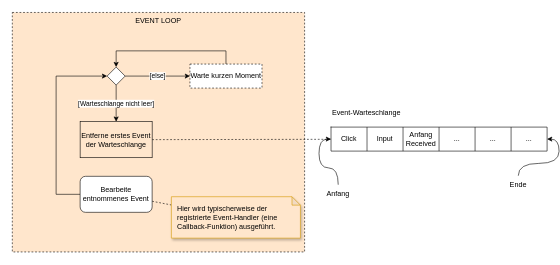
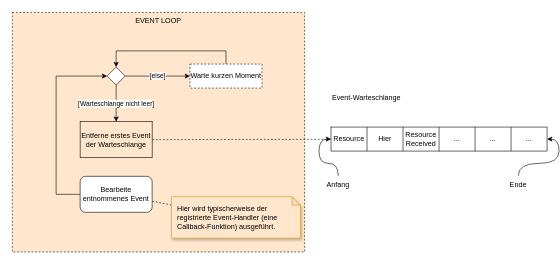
  <mxCell id="0" />
  <mxCell id="1" parent="0" />
  <mxCell id="2" value="EVENT LOOP" style="rounded=0;whiteSpace=wrap;html=1;dashed=1;verticalAlign=top;fillColor=#ffe6cc;" vertex="1" parent="1"><mxGeometry x="20" y="20" width="487" height="399" as="geometry" /></mxCell>
  <mxCell id="3" value="" style="shape=table;startSize=0;container=1;collapsible=0;childLayout=tableLayout;" vertex="1" parent="1"><mxGeometry x="551" y="211" width="360" height="40" as="geometry" /></mxCell>
  <mxCell id="4" value="" style="shape=tableRow;horizontal=0;startSize=0;swimlaneHead=0;swimlaneBody=0;strokeColor=inherit;top=0;left=0;bottom=0;right=0;collapsible=0;dropTarget=0;fillColor=none;points=[[0,0.5],[1,0.5]];portConstraint=eastwest;" vertex="1" parent="3"><mxGeometry width="360" height="40" as="geometry" /></mxCell>
- <mxCell id="5" value="Click" style="shape=partialRectangle;html=1;whiteSpace=wrap;connectable=0;strokeColor=inherit;overflow=hidden;fillColor=none;top=0;left=0;bottom=0;right=0;pointerEvents=1;" vertex="1" parent="4"><mxGeometry width="60" height="40" as="geometry"><mxRectangle width="60" height="40" as="alternateBounds" /></mxGeometry></mxCell>
- <mxCell id="6" value="Input" style="shape=partialRectangle;html=1;whiteSpace=wrap;connectable=0;strokeColor=inherit;overflow=hidden;fillColor=none;top=0;left=0;bottom=0;right=0;pointerEvents=1;" vertex="1" parent="4"><mxGeometry x="60" width="60" height="40" as="geometry"><mxRectangle width="60" height="40" as="alternateBounds" /></mxGeometry></mxCell>
- <mxCell id="7" value="Anfang Received" style="shape=partialRectangle;html=1;whiteSpace=wrap;connectable=0;strokeColor=inherit;overflow=hidden;fillColor=none;top=0;left=0;bottom=0;right=0;pointerEvents=1;" vertex="1" parent="4"><mxGeometry x="120" width="60" height="40" as="geometry"><mxRectangle width="60" height="40" as="alternateBounds" /></mxGeometry></mxCell>
+ <mxCell id="5" value="Resource" style="shape=partialRectangle;html=1;whiteSpace=wrap;connectable=0;strokeColor=inherit;overflow=hidden;fillColor=none;top=0;left=0;bottom=0;right=0;pointerEvents=1;" vertex="1" parent="4"><mxGeometry width="60" height="40" as="geometry"><mxRectangle width="60" height="40" as="alternateBounds" /></mxGeometry></mxCell>
+ <mxCell id="6" value="Hier" style="shape=partialRectangle;html=1;whiteSpace=wrap;connectable=0;strokeColor=inherit;overflow=hidden;fillColor=none;top=0;left=0;bottom=0;right=0;pointerEvents=1;" vertex="1" parent="4"><mxGeometry x="60" width="60" height="40" as="geometry"><mxRectangle width="60" height="40" as="alternateBounds" /></mxGeometry></mxCell>
+ <mxCell id="7" value="Resource Received" style="shape=partialRectangle;html=1;whiteSpace=wrap;connectable=0;strokeColor=inherit;overflow=hidden;fillColor=none;top=0;left=0;bottom=0;right=0;pointerEvents=1;" vertex="1" parent="4"><mxGeometry x="120" width="60" height="40" as="geometry"><mxRectangle width="60" height="40" as="alternateBounds" /></mxGeometry></mxCell>
  <mxCell id="8" value="..." style="shape=partialRectangle;html=1;whiteSpace=wrap;connectable=0;strokeColor=inherit;overflow=hidden;fillColor=none;top=0;left=0;bottom=0;right=0;pointerEvents=1;" vertex="1" parent="4"><mxGeometry x="180" width="60" height="40" as="geometry"><mxRectangle width="60" height="40" as="alternateBounds" /></mxGeometry></mxCell>
  <mxCell id="9" value="..." style="shape=partialRectangle;html=1;whiteSpace=wrap;connectable=0;strokeColor=inherit;overflow=hidden;fillColor=none;top=0;left=0;bottom=0;right=0;pointerEvents=1;" vertex="1" parent="4"><mxGeometry x="240" width="60" height="40" as="geometry"><mxRectangle width="60" height="40" as="alternateBounds" /></mxGeometry></mxCell>
  <mxCell id="10" value="..." style="shape=partialRectangle;html=1;whiteSpace=wrap;connectable=0;strokeColor=inherit;overflow=hidden;fillColor=none;top=0;left=0;bottom=0;right=0;pointerEvents=1;" vertex="1" parent="4"><mxGeometry x="300" width="60" height="40" as="geometry"><mxRectangle width="60" height="40" as="alternateBounds" /></mxGeometry></mxCell>
- <mxCell id="11" value="Event-Warteschlange" style="text;html=1;align=left;verticalAlign=middle;whiteSpace=wrap;rounded=0;" vertex="1" parent="1"><mxGeometry x="551" y="172" width="176" height="30" as="geometry" /></mxCell>
+ <mxCell id="11" value="Event-Warteschlange" style="text;html=1;align=left;verticalAlign=middle;whiteSpace=wrap;rounded=0;" vertex="1" parent="1"><mxGeometry x="551" y="147" width="176" height="30" as="geometry" /></mxCell>
  <mxCell id="12" value="[Warteschlange nicht leer]" style="edgeStyle=orthogonalEdgeStyle;rounded=0;orthogonalLoop=1;jettySize=auto;html=1;" edge="1" parent="1" source="14" target="16"><mxGeometry relative="1" as="geometry" /></mxCell>
  <mxCell id="13" value="[else]" style="edgeStyle=orthogonalEdgeStyle;rounded=0;orthogonalLoop=1;jettySize=auto;html=1;" edge="1" parent="1" source="14" target="21"><mxGeometry relative="1" as="geometry" /></mxCell>
  <mxCell id="14" value="" style="rhombus;" vertex="1" parent="1"><mxGeometry x="178" y="111" width="30" height="30" as="geometry" /></mxCell>
  <mxCell id="15" style="rounded=0;orthogonalLoop=1;jettySize=auto;html=1;dashed=1;endArrow=none;endFill=0;" edge="1" parent="1" source="16" target="4"><mxGeometry relative="1" as="geometry" /></mxCell>
  <mxCell id="16" value="Entferne erstes Event der Warteschlange" style="rounded=0;whiteSpace=wrap;html=1;fillColor=#ffe6cc;" vertex="1" parent="1"><mxGeometry x="133" y="202" width="120" height="60" as="geometry" /></mxCell>
  <mxCell id="17" style="edgeStyle=orthogonalEdgeStyle;rounded=0;orthogonalLoop=1;jettySize=auto;html=1;entryX=0;entryY=0.5;entryDx=0;entryDy=0;" edge="1" parent="1" source="19" target="14"><mxGeometry relative="1" as="geometry"><Array as="points"><mxPoint x="93" y="323" /><mxPoint x="93" y="126" /></Array></mxGeometry></mxCell>
  <mxCell id="18" style="rounded=0;orthogonalLoop=1;jettySize=auto;html=1;endArrow=none;endFill=0;dashed=1;" edge="1" parent="1" source="19" target="26"><mxGeometry relative="1" as="geometry" /></mxCell>
  <mxCell id="19" value="Bearbeite entnommenes Event" style="whiteSpace=wrap;html=1;rounded=1;" vertex="1" parent="1"><mxGeometry x="133" y="293" width="120" height="60" as="geometry" /></mxCell>
  <mxCell id="20" style="edgeStyle=orthogonalEdgeStyle;rounded=0;orthogonalLoop=1;jettySize=auto;html=1;entryX=0.5;entryY=0;entryDx=0;entryDy=0;" edge="1" parent="1" source="21" target="14"><mxGeometry relative="1" as="geometry"><Array as="points"><mxPoint x="376" y="84" /><mxPoint x="193" y="84" /></Array></mxGeometry></mxCell>
  <mxCell id="21" value="Warte kurzen Moment" style="rounded=0;whiteSpace=wrap;html=1;dashed=1;" vertex="1" parent="1"><mxGeometry x="316" y="106" width="120" height="40" as="geometry" /></mxCell>
  <mxCell id="22" style="edgeStyle=orthogonalEdgeStyle;rounded=0;orthogonalLoop=1;jettySize=auto;html=1;curved=1;" edge="1" parent="1" source="23" target="4"><mxGeometry relative="1" as="geometry" /></mxCell>
- <mxCell id="23" value="Anfang" style="text;html=1;align=center;verticalAlign=middle;whiteSpace=wrap;rounded=0;" vertex="1" parent="1"><mxGeometry x="533" y="307" width="60" height="30" as="geometry" /></mxCell>
+ <mxCell id="23" value="Anfang" style="text;html=1;align=center;verticalAlign=middle;whiteSpace=wrap;rounded=0;" vertex="1" parent="1"><mxGeometry x="533" y="292" width="60" height="30" as="geometry" /></mxCell>
  <mxCell id="24" style="edgeStyle=orthogonalEdgeStyle;rounded=0;orthogonalLoop=1;jettySize=auto;html=1;entryX=1;entryY=0.5;entryDx=0;entryDy=0;curved=1;" edge="1" parent="1" source="25" target="4"><mxGeometry relative="1" as="geometry" /></mxCell>
  <mxCell id="25" value="Ende" style="text;html=1;align=center;verticalAlign=middle;whiteSpace=wrap;rounded=0;" vertex="1" parent="1"><mxGeometry x="833" y="292" width="60" height="30" as="geometry" /></mxCell>
  <mxCell id="26" value="Hier wird typischerweise der registrierte Event-Handler (eine Callback-Funktion) ausgeführt." style="shape=note;whiteSpace=wrap;html=1;backgroundOutline=1;darkOpacity=0.05;fillColor=#ffe6cc;strokeColor=#d79b00;size=14;shadow=1;align=left;spacing=10;" vertex="1" parent="1"><mxGeometry x="285" y="327" width="215" height="69" as="geometry" /></mxCell>
